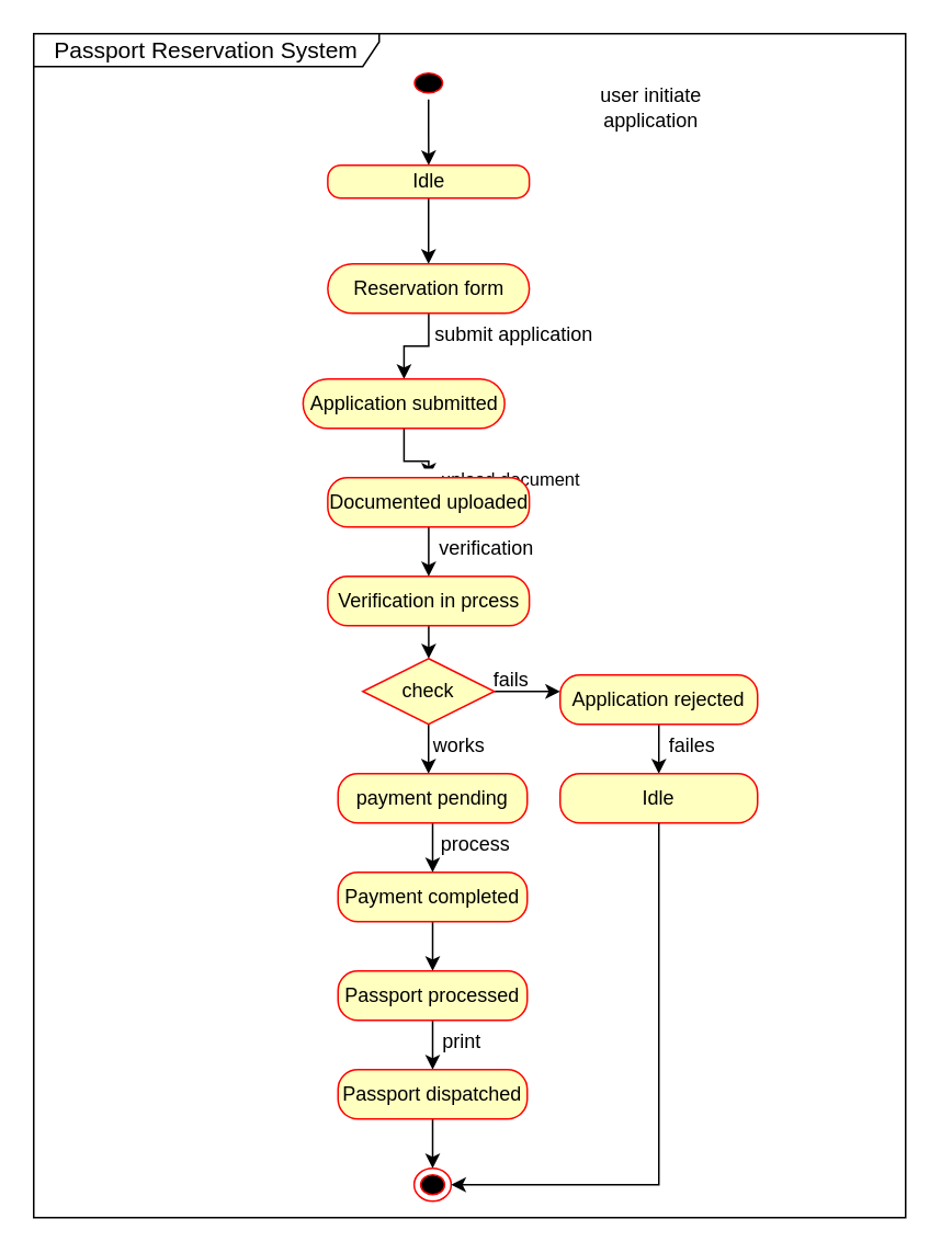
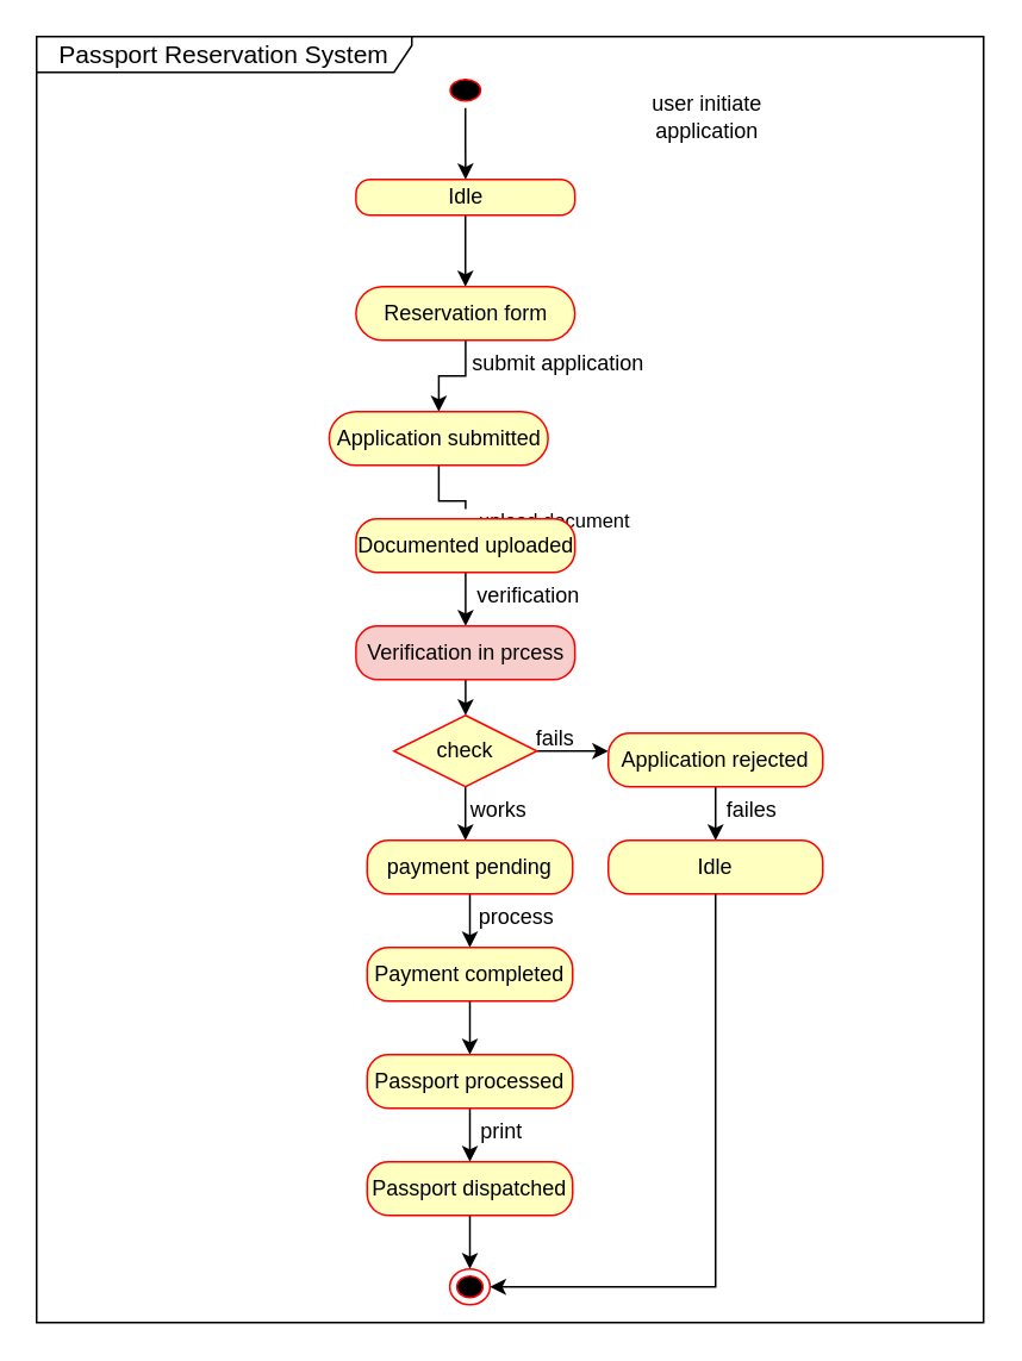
  <mxCell id="0" />
  <mxCell id="1" parent="0" />
  <mxCell id="2" value="&lt;font style=&quot;font-size: 14px;&quot;&gt;Passport Reservation System&lt;/font&gt;" style="shape=umlFrame;whiteSpace=wrap;html=1;pointerEvents=0;width=210;height=20;" vertex="1" parent="1"><mxGeometry x="20" y="20" width="530" height="720" as="geometry" /></mxCell>
  <mxCell id="3" value="" style="edgeStyle=orthogonalEdgeStyle;rounded=0;orthogonalLoop=1;jettySize=auto;html=1;" edge="1" parent="1" source="4" target="6"><mxGeometry relative="1" as="geometry" /></mxCell>
  <mxCell id="4" value="" style="ellipse;html=1;shape=startState;fillColor=#000000;strokeColor=#ff0000;" vertex="1" parent="1"><mxGeometry x="247.5" y="40" width="25" height="20" as="geometry" /></mxCell>
  <mxCell id="5" value="" style="edgeStyle=orthogonalEdgeStyle;rounded=0;orthogonalLoop=1;jettySize=auto;html=1;" edge="1" parent="1" source="6" target="8"><mxGeometry relative="1" as="geometry" /></mxCell>
  <mxCell id="6" value="Idle" style="rounded=1;whiteSpace=wrap;html=1;arcSize=40;fontColor=#000000;fillColor=#ffffc0;strokeColor=#ff0000;" vertex="1" parent="1"><mxGeometry x="198.75" y="100" width="122.5" height="20" as="geometry" /></mxCell>
  <mxCell id="7" value="" style="edgeStyle=orthogonalEdgeStyle;rounded=0;orthogonalLoop=1;jettySize=auto;html=1;" edge="1" parent="1" source="8" target="11"><mxGeometry relative="1" as="geometry" /></mxCell>
  <mxCell id="8" value="Reservation form" style="rounded=1;whiteSpace=wrap;html=1;arcSize=50;fontColor=#000000;fillColor=#ffffc0;strokeColor=#ff0000;" vertex="1" parent="1"><mxGeometry x="198.75" y="160" width="122.5" height="30" as="geometry" /></mxCell>
- <mxCell id="9" value="" style="edgeStyle=orthogonalEdgeStyle;rounded=0;orthogonalLoop=1;jettySize=auto;html=1;" edge="1" parent="1" source="11" target="13"><mxGeometry relative="1" as="geometry" /></mxCell>
+ <mxCell id="9" value="" style="edgeStyle=orthogonalEdgeStyle;rounded=0;orthogonalLoop=1;jettySize=auto;html=1;endArrow=none;" edge="1" parent="1" source="11" target="13"><mxGeometry relative="1" as="geometry" /></mxCell>
  <mxCell id="10" value="&lt;span style=&quot;white-space: pre;&quot;&gt;&#09;&lt;/span&gt;&lt;span style=&quot;white-space: pre;&quot;&gt;&#09;&lt;/span&gt;&lt;span style=&quot;white-space: pre;&quot;&gt;&#09;&lt;/span&gt;upload document" style="edgeLabel;html=1;align=center;verticalAlign=middle;resizable=0;points=[];" connectable="0" vertex="1" parent="9"><mxGeometry x="0.189" y="-10" relative="1" as="geometry"><mxPoint x="20" as="offset" /></mxGeometry></mxCell>
  <mxCell id="11" value="Application submitted" style="rounded=1;whiteSpace=wrap;html=1;arcSize=50;fontColor=#000000;fillColor=#ffffc0;strokeColor=#ff0000;" vertex="1" parent="1"><mxGeometry x="183.75" y="230" width="122.5" height="30" as="geometry" /></mxCell>
  <mxCell id="12" value="" style="edgeStyle=orthogonalEdgeStyle;rounded=0;orthogonalLoop=1;jettySize=auto;html=1;" edge="1" parent="1" source="13" target="15"><mxGeometry relative="1" as="geometry" /></mxCell>
  <mxCell id="13" value="Documented uploaded" style="rounded=1;whiteSpace=wrap;html=1;arcSize=40;fontColor=#000000;fillColor=#ffffc0;strokeColor=#ff0000;" vertex="1" parent="1"><mxGeometry x="198.75" y="290" width="122.5" height="30" as="geometry" /></mxCell>
  <mxCell id="14" value="" style="edgeStyle=orthogonalEdgeStyle;rounded=0;orthogonalLoop=1;jettySize=auto;html=1;" edge="1" parent="1" source="15" target="21"><mxGeometry relative="1" as="geometry" /></mxCell>
- <mxCell id="15" value="Verification in prcess" style="rounded=1;whiteSpace=wrap;html=1;arcSize=40;fontColor=#000000;fillColor=#ffffc0;strokeColor=#ff0000;" vertex="1" parent="1"><mxGeometry x="198.75" y="350" width="122.5" height="30" as="geometry" /></mxCell>
+ <mxCell id="15" value="Verification in prcess" style="rounded=1;whiteSpace=wrap;html=1;arcSize=40;fontColor=#000000;fillColor=#f8cecc;strokeColor=#ff0000;" vertex="1" parent="1"><mxGeometry x="198.75" y="350" width="122.5" height="30" as="geometry" /></mxCell>
  <mxCell id="16" value="user&amp;nbsp;&lt;span style=&quot;background-color: initial;&quot;&gt;initiate&lt;/span&gt;&lt;div&gt;application&lt;/div&gt;" style="text;html=1;align=center;verticalAlign=middle;resizable=0;points=[];autosize=1;strokeColor=none;fillColor=none;" vertex="1" parent="1"><mxGeometry x="355" y="45" width="80" height="40" as="geometry" /></mxCell>
  <mxCell id="17" value="&amp;nbsp; &amp;nbsp; &amp;nbsp; &amp;nbsp; &amp;nbsp; &amp;nbsp; &amp;nbsp; &amp;nbsp; &amp;nbsp; &amp;nbsp;submit application" style="text;html=1;align=center;verticalAlign=middle;resizable=0;points=[];autosize=1;strokeColor=none;fillColor=none;" vertex="1" parent="1"><mxGeometry x="190" y="188" width="180" height="30" as="geometry" /></mxCell>
  <mxCell id="18" value="&amp;nbsp; &amp;nbsp; &amp;nbsp; &amp;nbsp; &amp;nbsp; &amp;nbsp; &amp;nbsp; &amp;nbsp;verification" style="text;html=1;align=center;verticalAlign=middle;resizable=0;points=[];autosize=1;strokeColor=none;fillColor=none;" vertex="1" parent="1"><mxGeometry x="205" y="318" width="130" height="30" as="geometry" /></mxCell>
  <mxCell id="19" value="" style="edgeStyle=orthogonalEdgeStyle;rounded=0;orthogonalLoop=1;jettySize=auto;html=1;" edge="1" parent="1" source="21"><mxGeometry relative="1" as="geometry"><mxPoint x="340" y="420" as="targetPoint" /></mxGeometry></mxCell>
  <mxCell id="20" value="" style="edgeStyle=orthogonalEdgeStyle;rounded=0;orthogonalLoop=1;jettySize=auto;html=1;" edge="1" parent="1" source="21"><mxGeometry relative="1" as="geometry"><mxPoint x="260" y="470" as="targetPoint" /></mxGeometry></mxCell>
  <mxCell id="21" value="check" style="rhombus;whiteSpace=wrap;html=1;fontColor=#000000;fillColor=#ffffc0;strokeColor=#ff0000;" vertex="1" parent="1"><mxGeometry x="220" y="400" width="80" height="40" as="geometry" /></mxCell>
  <mxCell id="22" value="" style="edgeStyle=orthogonalEdgeStyle;rounded=0;orthogonalLoop=1;jettySize=auto;html=1;" edge="1" parent="1" source="23" target="24"><mxGeometry relative="1" as="geometry" /></mxCell>
  <mxCell id="23" value="Application rejected" style="rounded=1;whiteSpace=wrap;html=1;arcSize=40;fontColor=#000000;fillColor=#ffffc0;strokeColor=#ff0000;" vertex="1" parent="1"><mxGeometry x="340" y="410" width="120" height="30" as="geometry" /></mxCell>
  <mxCell id="24" value="Idle" style="rounded=1;whiteSpace=wrap;html=1;arcSize=40;fontColor=#000000;fillColor=#ffffc0;strokeColor=#ff0000;" vertex="1" parent="1"><mxGeometry x="340" y="470" width="120" height="30" as="geometry" /></mxCell>
  <mxCell id="25" value="failes" style="text;html=1;align=center;verticalAlign=middle;resizable=0;points=[];autosize=1;strokeColor=none;fillColor=none;" vertex="1" parent="1"><mxGeometry x="395" y="438" width="50" height="30" as="geometry" /></mxCell>
  <mxCell id="26" value="" style="edgeStyle=orthogonalEdgeStyle;rounded=0;orthogonalLoop=1;jettySize=auto;html=1;" edge="1" parent="1" source="27" target="29"><mxGeometry relative="1" as="geometry" /></mxCell>
  <mxCell id="27" value="payment pending" style="rounded=1;whiteSpace=wrap;html=1;arcSize=40;fontColor=#000000;fillColor=#ffffc0;strokeColor=#ff0000;" vertex="1" parent="1"><mxGeometry x="205" y="470" width="115" height="30" as="geometry" /></mxCell>
  <mxCell id="28" value="" style="edgeStyle=orthogonalEdgeStyle;rounded=0;orthogonalLoop=1;jettySize=auto;html=1;" edge="1" parent="1" source="29" target="31"><mxGeometry relative="1" as="geometry" /></mxCell>
  <mxCell id="29" value="Payment completed" style="rounded=1;whiteSpace=wrap;html=1;arcSize=40;fontColor=#000000;fillColor=#ffffc0;strokeColor=#ff0000;" vertex="1" parent="1"><mxGeometry x="205" y="530" width="115" height="30" as="geometry" /></mxCell>
  <mxCell id="30" value="" style="edgeStyle=orthogonalEdgeStyle;rounded=0;orthogonalLoop=1;jettySize=auto;html=1;" edge="1" parent="1" source="31" target="33"><mxGeometry relative="1" as="geometry" /></mxCell>
  <mxCell id="31" value="Passport processed" style="rounded=1;whiteSpace=wrap;html=1;arcSize=40;fontColor=#000000;fillColor=#ffffc0;strokeColor=#ff0000;" vertex="1" parent="1"><mxGeometry x="205" y="590" width="115" height="30" as="geometry" /></mxCell>
  <mxCell id="32" value="" style="edgeStyle=orthogonalEdgeStyle;rounded=0;orthogonalLoop=1;jettySize=auto;html=1;" edge="1" parent="1" source="33" target="36"><mxGeometry relative="1" as="geometry" /></mxCell>
  <mxCell id="33" value="Passport dispatched" style="rounded=1;whiteSpace=wrap;html=1;arcSize=40;fontColor=#000000;fillColor=#ffffc0;strokeColor=#ff0000;" vertex="1" parent="1"><mxGeometry x="205" y="650" width="115" height="30" as="geometry" /></mxCell>
  <mxCell id="34" value="&amp;nbsp; &amp;nbsp; &amp;nbsp;process" style="text;html=1;align=center;verticalAlign=middle;resizable=0;points=[];autosize=1;strokeColor=none;fillColor=none;" vertex="1" parent="1"><mxGeometry x="240" y="498" width="80" height="30" as="geometry" /></mxCell>
  <mxCell id="35" value="print" style="text;html=1;align=center;verticalAlign=middle;resizable=0;points=[];autosize=1;strokeColor=none;fillColor=none;" vertex="1" parent="1"><mxGeometry x="255" y="618" width="50" height="30" as="geometry" /></mxCell>
  <mxCell id="36" value="" style="ellipse;html=1;shape=endState;fillColor=#000000;strokeColor=#ff0000;" vertex="1" parent="1"><mxGeometry x="251.25" y="710" width="22.5" height="20" as="geometry" /></mxCell>
  <mxCell id="37" value="" style="endArrow=classic;html=1;rounded=0;exitX=0.5;exitY=1;exitDx=0;exitDy=0;" edge="1" parent="1" source="24" target="36"><mxGeometry width="50" height="50" relative="1" as="geometry"><mxPoint x="395" y="610" as="sourcePoint" /><mxPoint x="445" y="560" as="targetPoint" /><Array as="points"><mxPoint x="400" y="720" /></Array></mxGeometry></mxCell>
  <mxCell id="38" value="fails" style="text;html=1;align=center;verticalAlign=middle;resizable=0;points=[];autosize=1;strokeColor=none;fillColor=none;" vertex="1" parent="1"><mxGeometry x="290" y="398" width="40" height="30" as="geometry" /></mxCell>
  <mxCell id="39" value="&amp;nbsp; &amp;nbsp; &amp;nbsp;works" style="text;html=1;align=center;verticalAlign=middle;resizable=0;points=[];autosize=1;strokeColor=none;fillColor=none;" vertex="1" parent="1"><mxGeometry x="235" y="438" width="70" height="30" as="geometry" /></mxCell>
